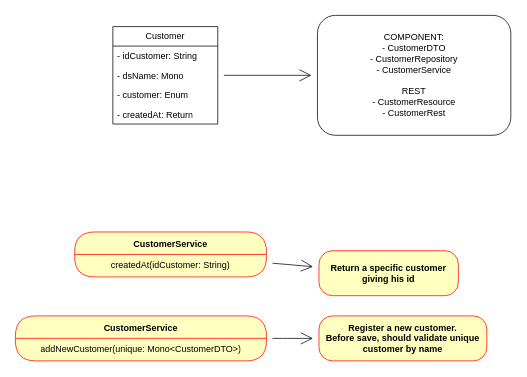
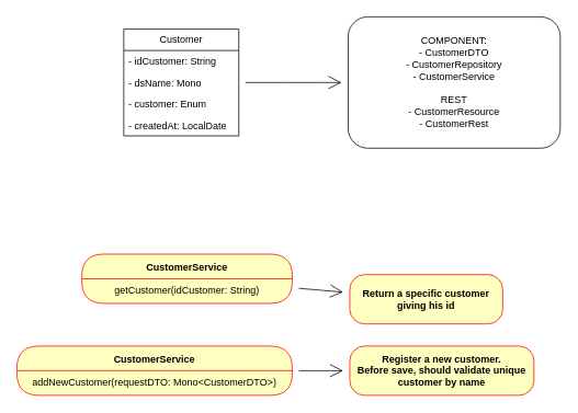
  <mxCell id="0" />
  <mxCell id="1" parent="0" />
  <mxCell id="2" value="" style="edgeStyle=none;curved=1;rounded=0;orthogonalLoop=1;jettySize=auto;html=1;endArrow=open;startSize=14;endSize=14;sourcePerimeterSpacing=8;targetPerimeterSpacing=8;" edge="1" parent="1" source="3" target="8"><mxGeometry relative="1" as="geometry" /></mxCell>
  <mxCell id="3" value="Customer" style="swimlane;fontStyle=0;childLayout=stackLayout;horizontal=1;startSize=26;fillColor=none;horizontalStack=0;resizeParent=1;resizeParentMax=0;resizeLast=0;collapsible=1;marginBottom=0;whiteSpace=wrap;html=1;" vertex="1" parent="1"><mxGeometry x="150" y="35" width="140" height="130" as="geometry" /></mxCell>
  <mxCell id="4" value="- idCustomer: String" style="text;strokeColor=none;fillColor=none;align=left;verticalAlign=top;spacingLeft=4;spacingRight=4;overflow=hidden;rotatable=0;points=[[0,0.5],[1,0.5]];portConstraint=eastwest;whiteSpace=wrap;html=1;" vertex="1" parent="3"><mxGeometry y="26" width="140" height="26" as="geometry" /></mxCell>
  <mxCell id="5" value="- dsName: Mono" style="text;strokeColor=none;fillColor=none;align=left;verticalAlign=top;spacingLeft=4;spacingRight=4;overflow=hidden;rotatable=0;points=[[0,0.5],[1,0.5]];portConstraint=eastwest;whiteSpace=wrap;html=1;" vertex="1" parent="3"><mxGeometry y="52" width="140" height="26" as="geometry" /></mxCell>
  <mxCell id="6" value="- customer: Enum" style="text;strokeColor=none;fillColor=none;align=left;verticalAlign=top;spacingLeft=4;spacingRight=4;overflow=hidden;rotatable=0;points=[[0,0.5],[1,0.5]];portConstraint=eastwest;whiteSpace=wrap;html=1;" vertex="1" parent="3"><mxGeometry y="78" width="140" height="26" as="geometry" /></mxCell>
- <mxCell id="7" value="- createdAt: Return" style="text;strokeColor=none;fillColor=none;align=left;verticalAlign=top;spacingLeft=4;spacingRight=4;overflow=hidden;rotatable=0;points=[[0,0.5],[1,0.5]];portConstraint=eastwest;whiteSpace=wrap;html=1;" vertex="1" parent="3"><mxGeometry y="104" width="140" height="26" as="geometry" /></mxCell>
+ <mxCell id="7" value="- createdAt: LocalDate" style="text;strokeColor=none;fillColor=none;align=left;verticalAlign=top;spacingLeft=4;spacingRight=4;overflow=hidden;rotatable=0;points=[[0,0.5],[1,0.5]];portConstraint=eastwest;whiteSpace=wrap;html=1;" vertex="1" parent="3"><mxGeometry y="104" width="140" height="26" as="geometry" /></mxCell>
  <mxCell id="8" value="COMPONENT:&lt;br&gt;- CustomerDTO&lt;br&gt;- CustomerRepository&lt;br&gt;- CustomerService&lt;br&gt;&lt;br&gt;REST&lt;br&gt;- CustomerResource&lt;br&gt;- CustomerRest" style="rounded=1;whiteSpace=wrap;html=1;fillColor=none;fontStyle=0;startSize=26;" vertex="1" parent="1"><mxGeometry x="423" y="20" width="258" height="160" as="geometry" /></mxCell>
  <mxCell id="9" value="" style="edgeStyle=none;curved=1;rounded=0;orthogonalLoop=1;jettySize=auto;html=1;endArrow=open;startSize=14;endSize=14;sourcePerimeterSpacing=8;targetPerimeterSpacing=8;" edge="1" parent="1" source="10" target="12"><mxGeometry relative="1" as="geometry" /></mxCell>
  <mxCell id="10" value="CustomerService" style="swimlane;fontStyle=1;align=center;verticalAlign=middle;childLayout=stackLayout;horizontal=1;startSize=30;horizontalStack=0;resizeParent=0;resizeLast=1;container=0;fontColor=#000000;collapsible=0;rounded=1;arcSize=30;strokeColor=#ff0000;fillColor=#ffffc0;swimlaneFillColor=#ffffc0;dropTarget=0;" vertex="1" parent="1"><mxGeometry x="99" y="309" width="256" height="60" as="geometry" /></mxCell>
- <mxCell id="11" value="createdAt(idCustomer: String)" style="text;html=1;strokeColor=none;fillColor=none;align=center;verticalAlign=middle;spacingLeft=4;spacingRight=4;whiteSpace=wrap;overflow=hidden;rotatable=0;fontColor=#000000;" vertex="1" parent="10"><mxGeometry y="30" width="256" height="30" as="geometry" /></mxCell>
+ <mxCell id="11" value="getCustomer(idCustomer: String)" style="text;html=1;strokeColor=none;fillColor=none;align=center;verticalAlign=middle;spacingLeft=4;spacingRight=4;whiteSpace=wrap;overflow=hidden;rotatable=0;fontColor=#000000;" vertex="1" parent="10"><mxGeometry y="30" width="256" height="30" as="geometry" /></mxCell>
  <mxCell id="12" value="Return a specific customer giving his id" style="rounded=1;whiteSpace=wrap;html=1;fillColor=#ffffc0;strokeColor=#ff0000;fontColor=#000000;fontStyle=1;startSize=30;arcSize=30;swimlaneFillColor=#ffffc0;" vertex="1" parent="1"><mxGeometry x="425" y="334" width="186" height="60" as="geometry" /></mxCell>
  <mxCell id="13" value="" style="edgeStyle=none;curved=1;rounded=0;orthogonalLoop=1;jettySize=auto;html=1;endArrow=open;startSize=14;endSize=14;sourcePerimeterSpacing=8;targetPerimeterSpacing=8;" edge="1" parent="1" source="14" target="16"><mxGeometry relative="1" as="geometry" /></mxCell>
  <mxCell id="14" value="CustomerService" style="swimlane;fontStyle=1;align=center;verticalAlign=middle;childLayout=stackLayout;horizontal=1;startSize=30;horizontalStack=0;resizeParent=0;resizeLast=1;container=0;fontColor=#000000;collapsible=0;rounded=1;arcSize=30;strokeColor=#ff0000;fillColor=#ffffc0;swimlaneFillColor=#ffffc0;dropTarget=0;" vertex="1" parent="1"><mxGeometry x="20" y="421" width="335" height="60" as="geometry" /></mxCell>
- <mxCell id="15" value="addNewCustomer(unique: Mono&amp;lt;CustomerDTO&amp;gt;)" style="text;html=1;strokeColor=none;fillColor=none;align=center;verticalAlign=middle;spacingLeft=4;spacingRight=4;whiteSpace=wrap;overflow=hidden;rotatable=0;fontColor=#000000;" vertex="1" parent="14"><mxGeometry y="30" width="335" height="30" as="geometry" /></mxCell>
+ <mxCell id="15" value="addNewCustomer(requestDTO: Mono&amp;lt;CustomerDTO&amp;gt;)" style="text;html=1;strokeColor=none;fillColor=none;align=center;verticalAlign=middle;spacingLeft=4;spacingRight=4;whiteSpace=wrap;overflow=hidden;rotatable=0;fontColor=#000000;" vertex="1" parent="14"><mxGeometry y="30" width="335" height="30" as="geometry" /></mxCell>
  <mxCell id="16" value="Register a new customer.&lt;br&gt;Before save, should validate unique customer by name" style="whiteSpace=wrap;html=1;fillColor=#ffffc0;strokeColor=#ff0000;fontColor=#000000;fontStyle=1;startSize=30;rounded=1;arcSize=30;swimlaneFillColor=#ffffc0;" vertex="1" parent="1"><mxGeometry x="425" y="421" width="224" height="60" as="geometry" /></mxCell>
